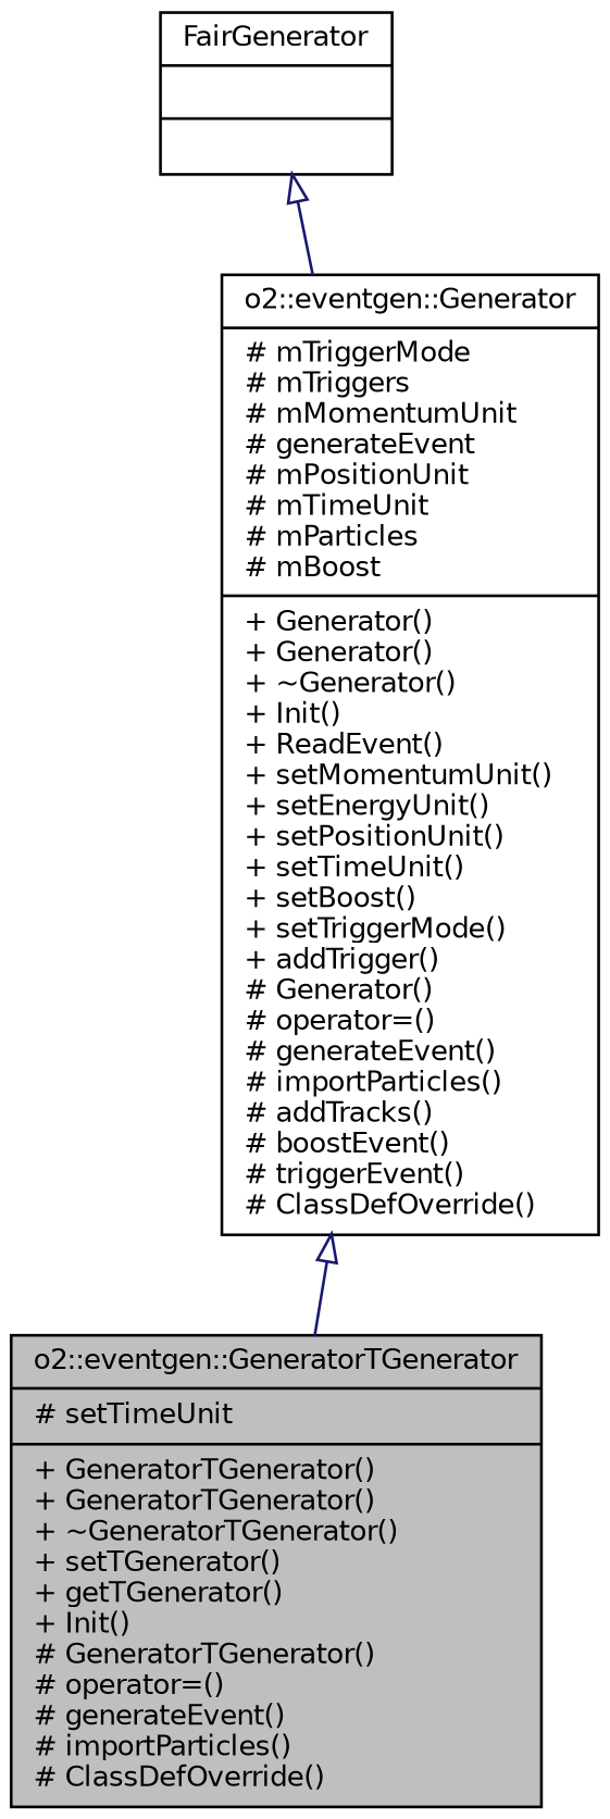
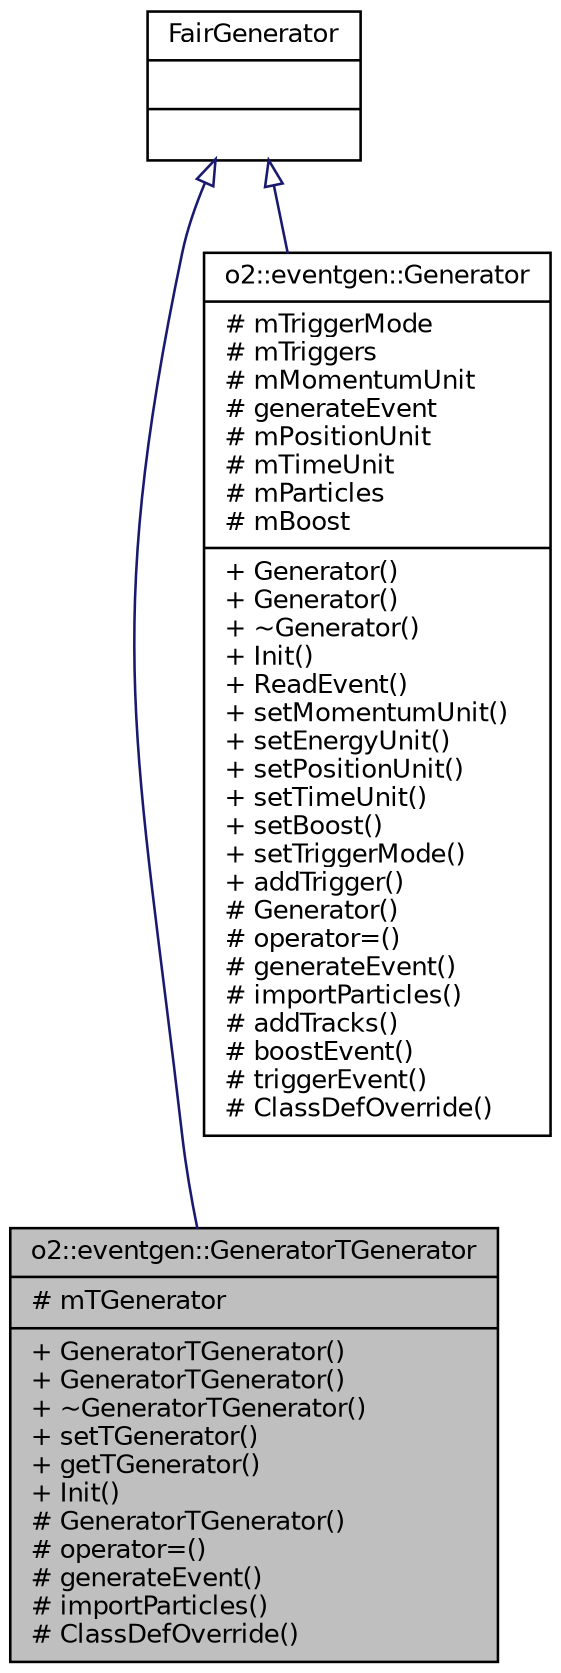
  digraph {
    node [color=black fontname=Helvetica fontsize=10 shape=record]
    edge [arrowtail=onormal color=midnightblue dir=back fontname=Helvetica fontsize=10 labelfontname=Helvetica labelfontsize=10 style=solid]
-   n1 [fillcolor=grey75 fontcolor=black height=0.2 label="{o2::eventgen::GeneratorTGenerator\n|# setTimeUnit\l|+ GeneratorTGenerator()\l+ GeneratorTGenerator()\l+ ~GeneratorTGenerator()\l+ setTGenerator()\l+ getTGenerator()\l+ Init()\l# GeneratorTGenerator()\l# operator=()\l# generateEvent()\l# importParticles()\l# ClassDefOverride()\l}" style=filled width=0.4]
+   n1 [fillcolor=grey75 fontcolor=black height=0.2 label="{o2::eventgen::GeneratorTGenerator\n|# mTGenerator\l|+ GeneratorTGenerator()\l+ GeneratorTGenerator()\l+ ~GeneratorTGenerator()\l+ setTGenerator()\l+ getTGenerator()\l+ Init()\l# GeneratorTGenerator()\l# operator=()\l# generateEvent()\l# importParticles()\l# ClassDefOverride()\l}" style=filled width=0.4]
    n2 [height=0.2 label="{o2::eventgen::Generator\n|# mTriggerMode\l# mTriggers\l# mMomentumUnit\l# generateEvent\l# mPositionUnit\l# mTimeUnit\l# mParticles\l# mBoost\l|+ Generator()\l+ Generator()\l+ ~Generator()\l+ Init()\l+ ReadEvent()\l+ setMomentumUnit()\l+ setEnergyUnit()\l+ setPositionUnit()\l+ setTimeUnit()\l+ setBoost()\l+ setTriggerMode()\l+ addTrigger()\l# Generator()\l# operator=()\l# generateEvent()\l# importParticles()\l# addTracks()\l# boostEvent()\l# triggerEvent()\l# ClassDefOverride()\l}" width=0.4]
    n3 [height=0.2 label="{FairGenerator\n||}" width=0.4]
-   n2 -> n1
+   n3 -> n1
    n3 -> n2
  }
